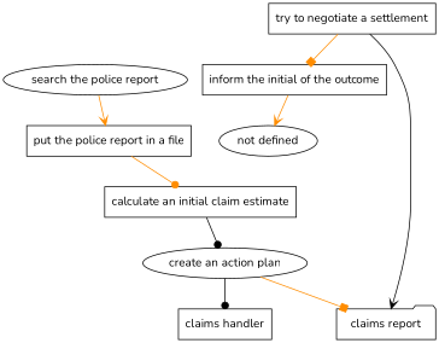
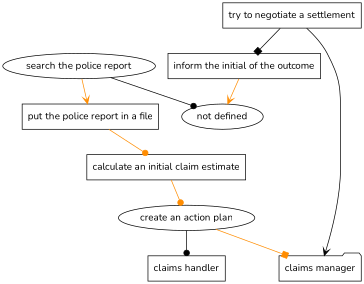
  strict digraph {
    fontname=Nunito
    node [fontname=Nunito shape=box]
    edge [arrowhead=dot attrs="{'type': 'flow', 'label': 'flow'}" color=darkorange fontname=Nunito]
    "search the police report" [attrs="{'type': 'Activity', 'label': 'search the police report'}" shape=ellipse]
    "put the police report in a file" [attrs="{'type': 'Activity', 'label': 'put the police report in a file'}"]
    "not defined" [attrs="{'type': 'Actor', 'label': 'not defined'}" shape=ellipse]
    "calculate an initial claim estimate" [attrs="{'type': 'Activity', 'label': 'calculate an initial claim estimate'}"]
    "create an action plan" [attrs="{'type': 'Activity', 'label': 'create an action plan'}" shape=ellipse]
    "claims handler" [attrs="{'type': 'Actor', 'label': 'claims handler'}"]
-   "claims manager" [attrs="{'type': 'Actor', 'label': 'claims manager'}" shape=folder label="claims report"]
+   "claims manager" [attrs="{'type': 'Actor', 'label': 'claims manager'}" shape=folder]
    "try to negotiate a settlement" [attrs="{'type': 'Activity', 'label': 'try to negotiate a settlement'}"]
    n9 [attrs="{'type': 'Activity', 'label': 'inform the claimant of the outcome'}" label="inform the initial of the outcome"]
    "search the police report" -> "put the police report in a file" [arrowhead=vee]
+   "search the police report" -> "not defined" [attrs="{'type': 'actor performer', 'label': 'actor performer'}" color=black]
    "put the police report in a file" -> "calculate an initial claim estimate"
-   "calculate an initial claim estimate" -> "create an action plan" [color=black]
+   "calculate an initial claim estimate" -> "create an action plan"
    "create an action plan" -> "claims handler" [attrs="{'type': 'actor performer', 'label': 'actor performer'}" color=black]
    "create an action plan" -> "claims manager" [arrowhead=box]
    "try to negotiate a settlement" -> "claims manager" [arrowhead=vee attrs="{'type': 'actor performer', 'label': 'actor performer'}" color=black]
-   "try to negotiate a settlement" -> n9 [arrowhead=box]
+   "try to negotiate a settlement" -> n9 [arrowhead=box color=black]
    n9 -> "not defined" [arrowhead=vee attrs="{'type': 'actor performer', 'label': 'actor performer'}"]
  }
